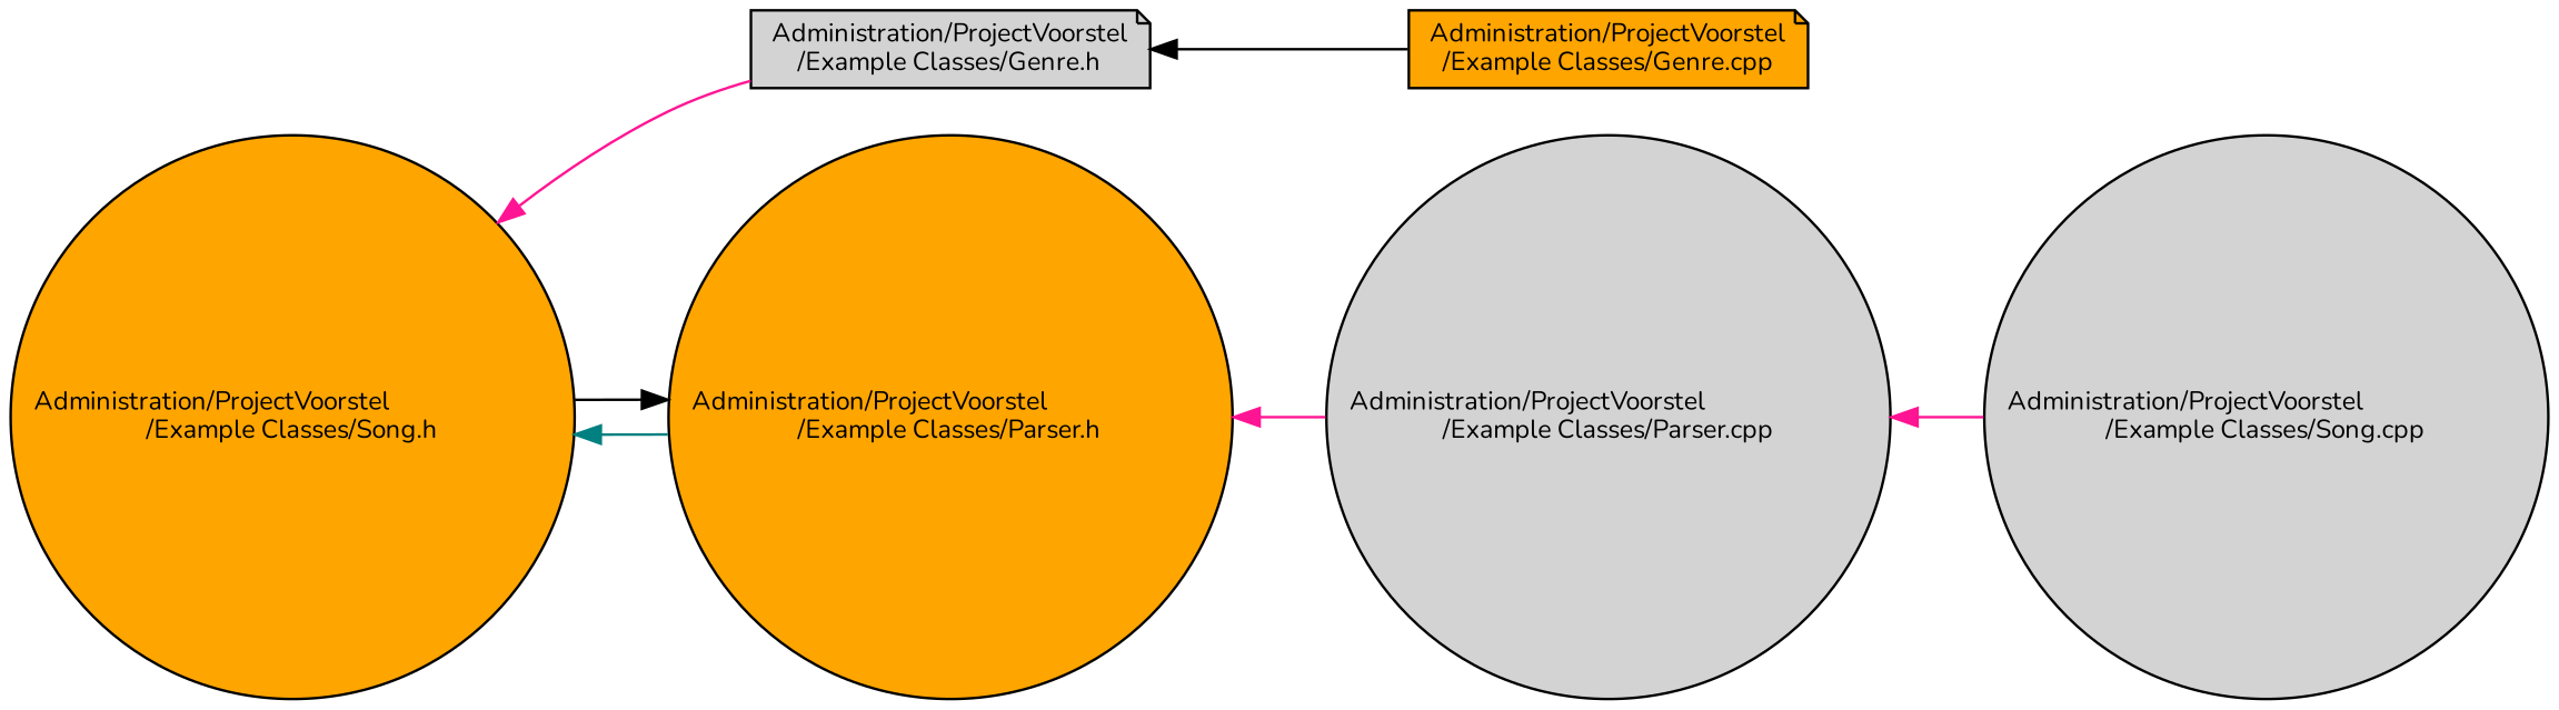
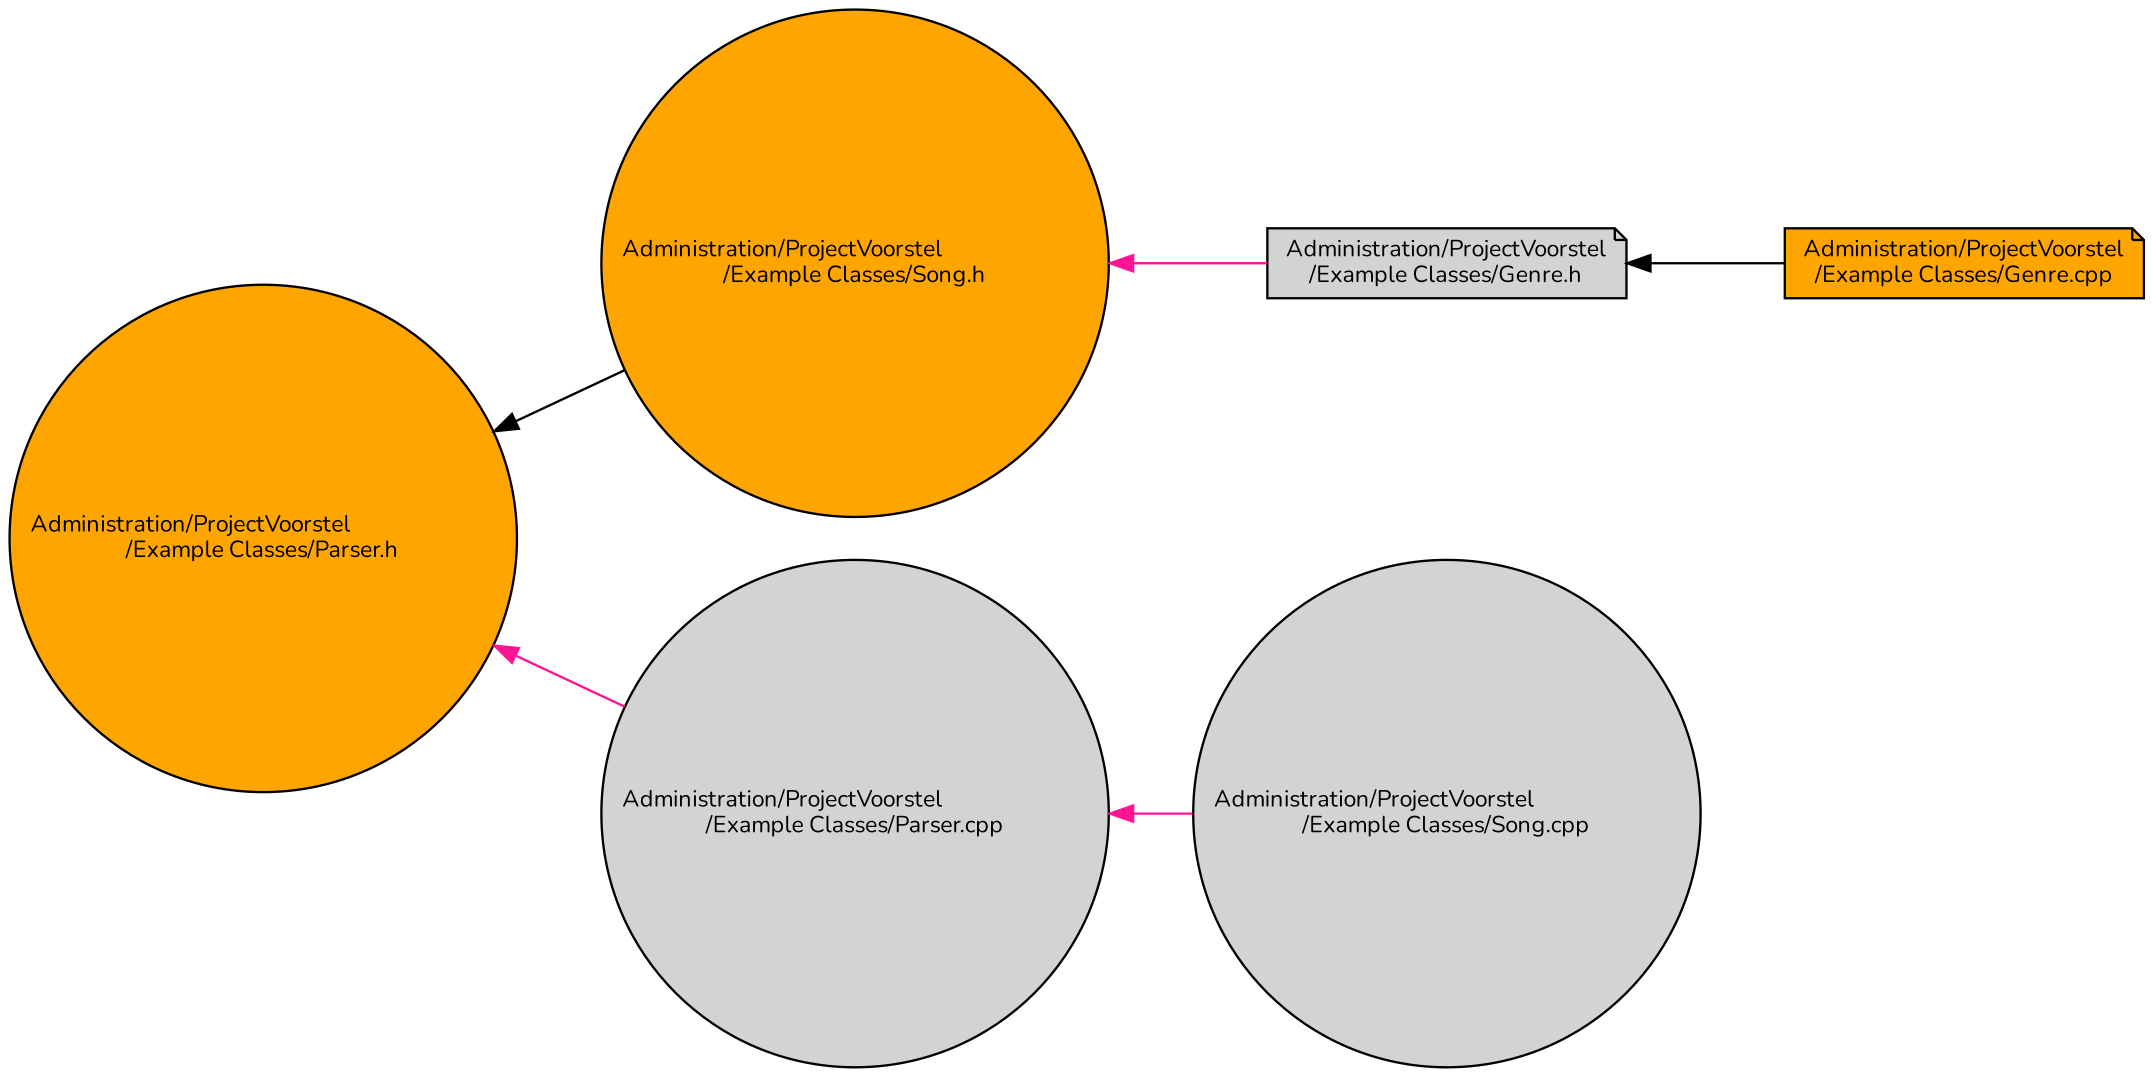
  digraph {
    fontname=Nunito
    rankdir=LR
    node [color=black fillcolor=orange fontname=Nunito fontsize=10 shape=circle style=filled]
    edge [color=deeppink dir=back fontname=Nunito fontsize=10 labelfontname=Helvetica labelfontsize=10 style=solid]
    n1 [fontcolor=black height=0.2 label="Administration/ProjectVoorstel\l/Example Classes/Song.h" width=0.4]
    n2 [fillcolor=lightgrey height=0.2 label="Administration/ProjectVoorstel\l/Example Classes/Genre.h" shape=note width=0.4]
    n3 [height=0.2 label="Administration/ProjectVoorstel\l/Example Classes/Parser.h" width=0.4]
    n4 [height=0.2 label="Administration/ProjectVoorstel\l/Example Classes/Genre.cpp" shape=note width=0.4]
    n5 [fillcolor=lightgrey height=0.2 label="Administration/ProjectVoorstel\l/Example Classes/Parser.cpp" width=0.4]
    n6 [fillcolor=lightgrey height=0.2 label="Administration/ProjectVoorstel\l/Example Classes/Song.cpp" width=0.4]
    n1 -> n2
-   n1 -> n3 [color=teal]
    n2 -> n4 [color=black]
    n3 -> n1 [color=black]
    n3 -> n5
    n5 -> n6
  }
